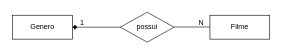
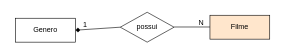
  <mxCell id="0" />
  <mxCell id="1" parent="0" />
- <mxCell id="2" value="Filme" style="whiteSpace=wrap;html=1;align=center;" vertex="1" parent="1"><mxGeometry x="350" y="25" width="100" height="40" as="geometry" /></mxCell>
+ <mxCell id="2" value="Filme" style="whiteSpace=wrap;html=1;align=center;fillColor=#ffe6cc;" vertex="1" parent="1"><mxGeometry x="350" y="25" width="100" height="40" as="geometry" /></mxCell>
  <mxCell id="3" value="possui" style="shape=rhombus;perimeter=rhombusPerimeter;whiteSpace=wrap;html=1;align=center;" vertex="1" parent="1"><mxGeometry x="200" y="20" width="90" height="50" as="geometry" /></mxCell>
- <mxCell id="4" value="Genero" style="whiteSpace=wrap;html=1;align=center;" vertex="1" parent="1"><mxGeometry x="20" y="25" width="100" height="40" as="geometry" /></mxCell>
+ <mxCell id="4" value="Genero" style="whiteSpace=wrap;html=1;align=center;" vertex="1" parent="1"><mxGeometry x="25" y="30" width="100" height="40" as="geometry" /></mxCell>
  <mxCell id="5" value="" style="endArrow=diamond;html=1;rounded=0;exitX=0;exitY=0.5;exitDx=0;exitDy=0;entryX=1;entryY=0.5;entryDx=0;entryDy=0;" edge="1" parent="1" source="3" target="4"><mxGeometry relative="1" as="geometry"><mxPoint x="250" y="165" as="sourcePoint" /><mxPoint x="410" y="165" as="targetPoint" /></mxGeometry></mxCell>
  <mxCell id="6" value="1" style="resizable=0;html=1;align=right;verticalAlign=bottom;" connectable="0" vertex="1" parent="5"><mxGeometry x="1" relative="1" as="geometry"><mxPoint x="20" as="offset" /></mxGeometry></mxCell>
  <mxCell id="7" value="" style="endArrow=none;html=1;rounded=0;entryX=1;entryY=0.5;entryDx=0;entryDy=0;exitX=0;exitY=0.5;exitDx=0;exitDy=0;" edge="1" parent="1"><mxGeometry relative="1" as="geometry"><mxPoint x="350" y="44.66" as="sourcePoint" /><mxPoint x="290" y="44.66" as="targetPoint" /></mxGeometry></mxCell>
  <mxCell id="8" value="N" style="resizable=0;html=1;align=right;verticalAlign=bottom;" connectable="0" vertex="1" parent="7"><mxGeometry x="1" relative="1" as="geometry"><mxPoint x="50" y="0.34" as="offset" /></mxGeometry></mxCell>
